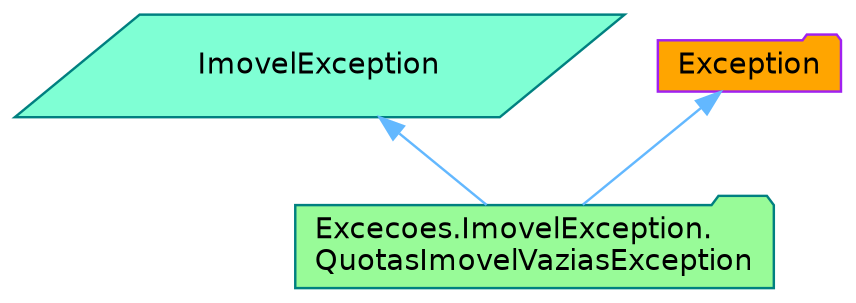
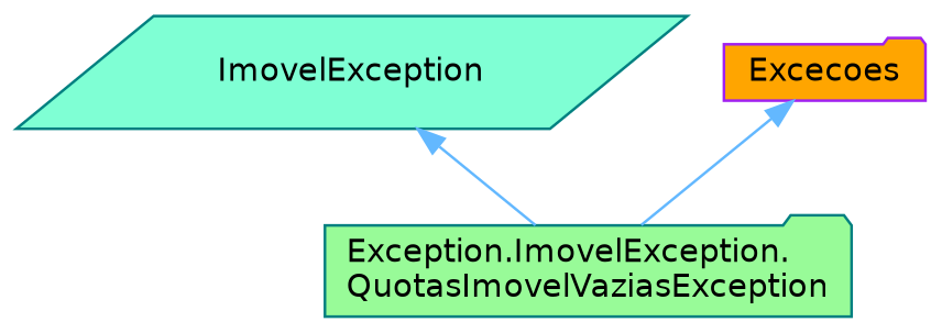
  digraph {
    node [color=teal fontname=Helvetica fontsize=12 shape=folder style=filled]
    edge [color=steelblue1 dir=back fontname=Helvetica fontsize=12 labelfontname=Helvetica labelfontsize=10 style=solid]
-   n1 [fillcolor=palegreen fontcolor=black height=0.2 label="Excecoes.ImovelException.\lQuotasImovelVaziasException" width=0.4]
+   n1 [fillcolor=palegreen fontcolor=black height=0.2 label="Exception.ImovelException.\lQuotasImovelVaziasException" width=0.4]
    n2 [fillcolor=aquamarine height=0.2 label=ImovelException shape=parallelogram width=0.4]
-   n3 [color=purple fillcolor=orange height=0.2 label=Exception width=0.4]
+   n3 [color=purple fillcolor=orange height=0.2 label=Excecoes width=0.4]
    n2 -> n1
    n3 -> n1
  }
